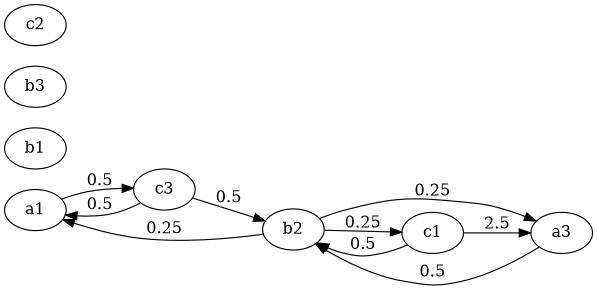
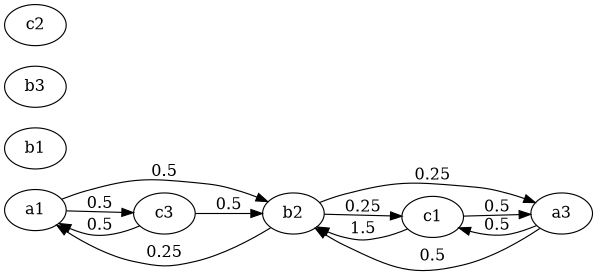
  digraph {
    fontname="DejaVu Serif"
    rankdir=LR
    node [fontname="DejaVu Serif"]
    edge [fontname="DejaVu Serif"]
    a1
    b2
    c3
    a3
    c1
    b1
    b3
    c2
+   a1 -> b2 [label=0.5]
    a1 -> c3 [label=0.5]
    b2 -> a1 [label=0.25]
    b2 -> a3 [label=0.25]
    b2 -> c1 [label=0.25]
    c3 -> a1 [label=0.5]
    c3 -> b2 [label=0.5]
    a3 -> b2 [label=0.5]
-   c1 -> b2 [label=0.5]
-   c1 -> a3 [label=2.5]
+   a3 -> c1 [label=0.5]
+   c1 -> b2 [label=1.5]
+   c1 -> a3 [label=0.5]
  }
